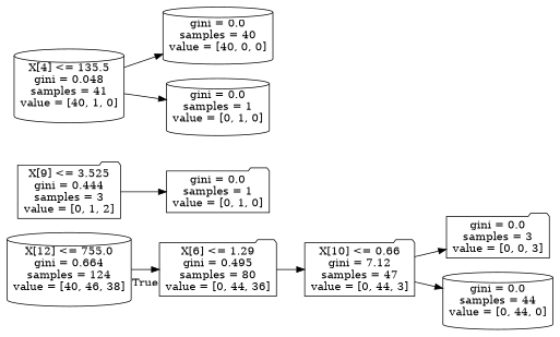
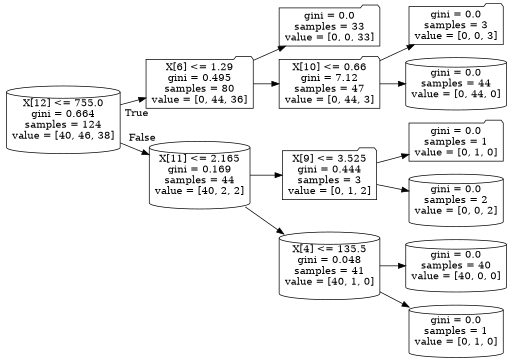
  digraph {
    rankdir=LR
    node [shape=cylinder]
    n1 [label="X[12] <= 755.0\ngini = 0.664\nsamples = 124\nvalue = [40, 46, 38]"]
    n2 [label="X[6] <= 1.29\ngini = 0.495\nsamples = 80\nvalue = [0, 44, 36]" shape=folder]
+   n3 [label="X[11] <= 2.165\ngini = 0.169\nsamples = 44\nvalue = [40, 2, 2]"]
+   n4 [label="gini = 0.0\nsamples = 33\nvalue = [0, 0, 33]" shape=folder]
    n5 [label="X[10] <= 0.66\ngini = 7.12\nsamples = 47\nvalue = [0, 44, 3]" shape=folder]
    n6 [label="X[9] <= 3.525\ngini = 0.444\nsamples = 3\nvalue = [0, 1, 2]" shape=folder]
    n7 [label="X[4] <= 135.5\ngini = 0.048\nsamples = 41\nvalue = [40, 1, 0]"]
    n8 [label="gini = 0.0\nsamples = 3\nvalue = [0, 0, 3]" shape=folder]
    n9 [label="gini = 0.0\nsamples = 44\nvalue = [0, 44, 0]"]
    n10 [label="gini = 0.0\nsamples = 1\nvalue = [0, 1, 0]" shape=folder]
+   n11 [label="gini = 0.0\nsamples = 2\nvalue = [0, 0, 2]"]
    n12 [label="gini = 0.0\nsamples = 40\nvalue = [40, 0, 0]"]
    n13 [label="gini = 0.0\nsamples = 1\nvalue = [0, 1, 0]"]
    n1 -> n2 [headlabel=True labelangle=45 labeldistance=2.5]
+   n1 -> n3 [headlabel=False labelangle=-45 labeldistance=2.5]
+   n2 -> n4
    n2 -> n5
+   n3 -> n6
+   n3 -> n7
    n5 -> n8
    n5 -> n9
    n6 -> n10
+   n6 -> n11
    n7 -> n12
    n7 -> n13
  }
